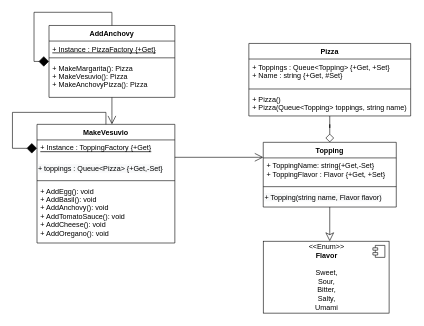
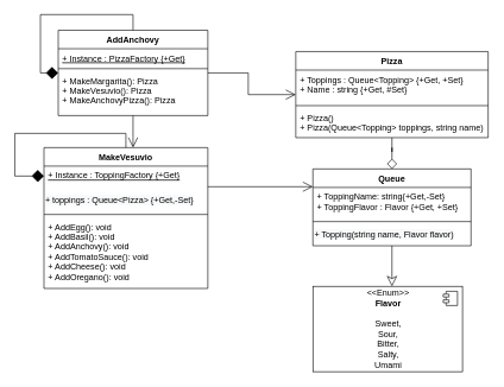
  <mxCell id="0" />
  <mxCell id="1" parent="0" />
  <mxCell id="2" style="edgeStyle=orthogonalEdgeStyle;rounded=0;orthogonalLoop=1;jettySize=auto;html=1;exitX=0.5;exitY=1;exitDx=0;exitDy=0;endArrow=diamond;endFill=0;endSize=12;" edge="1" parent="1" source="3" target="18"><mxGeometry relative="1" as="geometry" /></mxCell>
  <mxCell id="3" value="Pizza" style="swimlane;fontStyle=1;align=center;verticalAlign=top;childLayout=stackLayout;horizontal=1;startSize=26;horizontalStack=0;resizeParent=1;resizeParentMax=0;resizeLast=0;collapsible=1;marginBottom=0;" vertex="1" parent="1"><mxGeometry x="414.5" y="72" width="270" height="121" as="geometry" /></mxCell>
  <mxCell id="4" value="+ Toppings : Queue&lt;Topping&gt; {+Get, +Set}&#10;+ Name : string {+Get, #Set}" style="text;strokeColor=none;fillColor=none;align=left;verticalAlign=top;spacingLeft=4;spacingRight=4;overflow=hidden;rotatable=0;points=[[0,0.5],[1,0.5]];portConstraint=eastwest;" vertex="1" parent="3"><mxGeometry y="26" width="270" height="46" as="geometry" /></mxCell>
  <mxCell id="5" value="" style="line;strokeWidth=1;fillColor=none;align=left;verticalAlign=middle;spacingTop=-1;spacingLeft=3;spacingRight=3;rotatable=0;labelPosition=right;points=[];portConstraint=eastwest;" vertex="1" parent="3"><mxGeometry y="72" width="270" height="8" as="geometry" /></mxCell>
  <mxCell id="6" value="+ Pizza()&#10;+ Pizza(Queue&lt;Topping&gt; toppings, string name)" style="text;strokeColor=none;fillColor=none;align=left;verticalAlign=top;spacingLeft=4;spacingRight=4;overflow=hidden;rotatable=0;points=[[0,0.5],[1,0.5]];portConstraint=eastwest;" vertex="1" parent="3"><mxGeometry y="80" width="270" height="41" as="geometry" /></mxCell>
  <mxCell id="7" style="edgeStyle=orthogonalEdgeStyle;rounded=0;orthogonalLoop=1;jettySize=auto;html=1;endArrow=open;endFill=0;endSize=12;" edge="1" parent="1" source="8" target="13"><mxGeometry relative="1" as="geometry"><Array as="points"><mxPoint x="186" y="192" /><mxPoint x="186" y="192" /></Array></mxGeometry></mxCell>
  <mxCell id="8" value="AddAnchovy" style="swimlane;fontStyle=1;align=center;verticalAlign=top;childLayout=stackLayout;horizontal=1;startSize=26;horizontalStack=0;resizeParent=1;resizeParentMax=0;resizeLast=0;collapsible=1;marginBottom=0;" vertex="1" parent="1"><mxGeometry x="81" y="42" width="210" height="120" as="geometry" /></mxCell>
  <mxCell id="9" value="+ Instance : PizzaFactory {+Get}" style="text;strokeColor=none;fillColor=none;align=left;verticalAlign=top;spacingLeft=4;spacingRight=4;overflow=hidden;rotatable=0;points=[[0,0.5],[1,0.5]];portConstraint=eastwest;fontStyle=4" vertex="1" parent="8"><mxGeometry y="26" width="210" height="24" as="geometry" /></mxCell>
  <mxCell id="10" value="" style="line;strokeWidth=1;fillColor=none;align=left;verticalAlign=middle;spacingTop=-1;spacingLeft=3;spacingRight=3;rotatable=0;labelPosition=right;points=[];portConstraint=eastwest;" vertex="1" parent="8"><mxGeometry y="50" width="210" height="8" as="geometry" /></mxCell>
  <mxCell id="11" value="+ MakeMargarita(): Pizza&#10;+ MakeVesuvio(): Pizza&#10;+ MakeAnchovyPizza(): Pizza &#10;" style="text;strokeColor=none;fillColor=none;align=left;verticalAlign=top;spacingLeft=4;spacingRight=4;overflow=hidden;rotatable=0;points=[[0,0.5],[1,0.5]];portConstraint=eastwest;" vertex="1" parent="8"><mxGeometry y="58" width="210" height="62" as="geometry" /></mxCell>
  <mxCell id="12" style="edgeStyle=orthogonalEdgeStyle;rounded=0;orthogonalLoop=1;jettySize=auto;html=1;endArrow=open;endFill=0;endSize=12;" edge="1" parent="1" source="13" target="18"><mxGeometry relative="1" as="geometry"><Array as="points"><mxPoint x="431" y="262" /><mxPoint x="431" y="262" /></Array></mxGeometry></mxCell>
  <mxCell id="13" value="MakeVesuvio" style="swimlane;fontStyle=1;align=center;verticalAlign=top;childLayout=stackLayout;horizontal=1;startSize=26;horizontalStack=0;resizeParent=1;resizeParentMax=0;resizeLast=0;collapsible=1;marginBottom=0;" vertex="1" parent="1"><mxGeometry x="61" y="207" width="230" height="198" as="geometry" /></mxCell>
  <mxCell id="14" value="+ Instance : ToppingFactory {+Get}&#10;" style="text;strokeColor=none;fillColor=none;align=left;verticalAlign=top;spacingLeft=4;spacingRight=4;overflow=hidden;rotatable=0;points=[[0,0.5],[1,0.5]];portConstraint=eastwest;fontStyle=4" vertex="1" parent="13"><mxGeometry y="26" width="230" height="34" as="geometry" /></mxCell>
  <mxCell id="15" value="&lt;span style=&quot;color: rgb(0, 0, 0); font-family: helvetica; font-size: 12px; font-style: normal; font-weight: 400; letter-spacing: normal; text-align: left; text-indent: 0px; text-transform: none; word-spacing: 0px; background-color: rgb(248, 249, 250); display: inline; float: none;&quot;&gt;+ toppings : Queue&amp;lt;Pizza&amp;gt; {+Get,-Set}&lt;/span&gt;" style="text;whiteSpace=wrap;html=1;" vertex="1" parent="13"><mxGeometry y="60" width="230" height="30" as="geometry" /></mxCell>
  <mxCell id="16" value="" style="line;strokeWidth=1;fillColor=none;align=left;verticalAlign=middle;spacingTop=-1;spacingLeft=3;spacingRight=3;rotatable=0;labelPosition=right;points=[];portConstraint=eastwest;" vertex="1" parent="13"><mxGeometry y="90" width="230" height="8" as="geometry" /></mxCell>
  <mxCell id="17" value="+ AddEgg(): void&#10;+ AddBasil(): void &#10;+ AddAnchovy(): void&#10;+ AddTomatoSauce(): void&#10;+ AddCheese(): void&#10;+ AddOregano(): void " style="text;strokeColor=none;fillColor=none;align=left;verticalAlign=top;spacingLeft=4;spacingRight=4;overflow=hidden;rotatable=0;points=[[0,0.5],[1,0.5]];portConstraint=eastwest;" vertex="1" parent="13"><mxGeometry y="98" width="230" height="100" as="geometry" /></mxCell>
- <mxCell id="18" value="Topping" style="swimlane;fontStyle=1;align=center;verticalAlign=top;childLayout=stackLayout;horizontal=1;startSize=26;horizontalStack=0;resizeParent=1;resizeParentMax=0;resizeLast=0;collapsible=1;marginBottom=0;" vertex="1" parent="1"><mxGeometry x="438.5" y="237" width="222" height="108" as="geometry"><mxRectangle x="550" y="210" width="80" height="26" as="alternateBounds" /></mxGeometry></mxCell>
+ <mxCell id="18" value="Queue" style="swimlane;fontStyle=1;align=center;verticalAlign=top;childLayout=stackLayout;horizontal=1;startSize=26;horizontalStack=0;resizeParent=1;resizeParentMax=0;resizeLast=0;collapsible=1;marginBottom=0;" vertex="1" parent="1"><mxGeometry x="438.5" y="237" width="222" height="108" as="geometry"><mxRectangle x="550" y="210" width="80" height="26" as="alternateBounds" /></mxGeometry></mxCell>
  <mxCell id="19" value="+ ToppingName: string{+Get,-Set}&#10;+ ToppingFlavor : Flavor {+Get, +Set}" style="text;strokeColor=none;fillColor=none;align=left;verticalAlign=top;spacingLeft=4;spacingRight=4;overflow=hidden;rotatable=0;points=[[0,0.5],[1,0.5]];portConstraint=eastwest;" vertex="1" parent="18"><mxGeometry y="26" width="222" height="44" as="geometry" /></mxCell>
  <mxCell id="20" value="" style="line;strokeWidth=1;fillColor=none;align=left;verticalAlign=middle;spacingTop=-1;spacingLeft=3;spacingRight=3;rotatable=0;labelPosition=right;points=[];portConstraint=eastwest;" vertex="1" parent="18"><mxGeometry y="70" width="222" height="8" as="geometry" /></mxCell>
  <mxCell id="21" value="&lt;span style=&quot;color: rgb(0 , 0 , 0) ; font-family: &amp;#34;helvetica&amp;#34; ; font-size: 12px ; font-style: normal ; font-weight: 400 ; letter-spacing: normal ; text-align: left ; text-indent: 0px ; text-transform: none ; word-spacing: 0px ; background-color: rgb(248 , 249 , 250) ; display: inline ; float: none&quot;&gt;+ Topping(string name, Flavor flavor)&lt;/span&gt;" style="text;whiteSpace=wrap;html=1;" vertex="1" parent="18"><mxGeometry y="78" width="222" height="30" as="geometry" /></mxCell>
+ <mxCell id="22" style="edgeStyle=orthogonalEdgeStyle;rounded=0;orthogonalLoop=1;jettySize=auto;html=1;endArrow=open;endFill=0;endSize=12;" edge="1" parent="1" source="8" target="3"><mxGeometry relative="1" as="geometry"><Array as="points" /></mxGeometry></mxCell>
  <mxCell id="23" value="&amp;lt;&amp;lt;Enum&amp;gt;&amp;gt;&lt;br&gt;&lt;b&gt;Flavor&lt;/b&gt;&lt;br&gt;&lt;br&gt;&lt;div&gt;Sweet,&lt;/div&gt;&lt;div&gt;Sour,&lt;/div&gt;&lt;div&gt;Bitter,&lt;/div&gt;&lt;div&gt;Salty,&lt;/div&gt;&lt;div&gt;Umami&lt;/div&gt;" style="html=1;dropTarget=0;" vertex="1" parent="1"><mxGeometry x="438.5" y="402" width="210" height="120" as="geometry" /></mxCell>
  <mxCell id="24" value="" style="shape=module;jettyWidth=8;jettyHeight=4;" vertex="1" parent="23"><mxGeometry x="1" width="20" height="20" relative="1" as="geometry"><mxPoint x="-27" y="7" as="offset" /></mxGeometry></mxCell>
  <mxCell id="25" style="edgeStyle=orthogonalEdgeStyle;rounded=0;orthogonalLoop=1;jettySize=auto;html=1;exitX=0.5;exitY=0;exitDx=0;exitDy=0;endArrow=diamond;endFill=1;endSize=15;" edge="1" parent="1" source="8" target="8"><mxGeometry relative="1" as="geometry"><Array as="points"><mxPoint x="186" y="20" /><mxPoint x="56" y="20" /><mxPoint x="56" y="102" /></Array></mxGeometry></mxCell>
  <mxCell id="26" style="edgeStyle=orthogonalEdgeStyle;rounded=0;orthogonalLoop=1;jettySize=auto;html=1;exitX=0.5;exitY=0;exitDx=0;exitDy=0;endArrow=diamond;endFill=1;endSize=15;" edge="1" parent="1" source="13" target="13"><mxGeometry relative="1" as="geometry"><Array as="points"><mxPoint x="176" y="187" /><mxPoint x="20" y="187" /><mxPoint x="20" y="247" /></Array></mxGeometry></mxCell>
  <mxCell id="27" style="edgeStyle=orthogonalEdgeStyle;rounded=0;orthogonalLoop=1;jettySize=auto;html=1;exitX=0.5;exitY=1;exitDx=0;exitDy=0;endArrow=classic;endFill=0;endSize=12;" edge="1" parent="1" source="21" target="23"><mxGeometry relative="1" as="geometry"><Array as="points"><mxPoint x="549" y="387" /><mxPoint x="549" y="387" /></Array></mxGeometry></mxCell>
